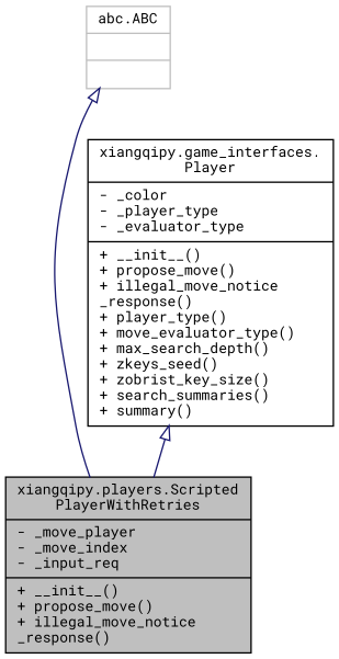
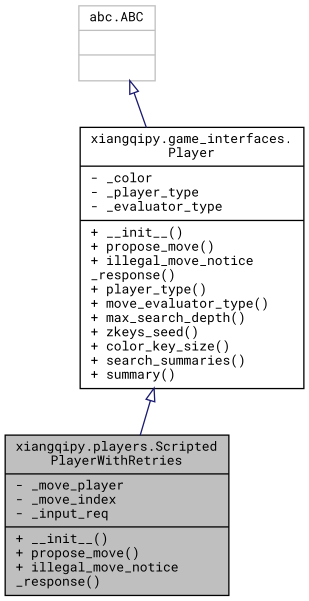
  digraph {
    fontname="Roboto Mono"
    node [color=black fillcolor=white fontname="Roboto Mono" fontsize=10 shape=record style=filled]
    edge [arrowtail=onormal color=midnightblue dir=back fontname="Roboto Mono" fontsize=10 labelfontname=Helvetica labelfontsize=10 style=solid]
    n1 [fillcolor=grey75 fontcolor=black height=0.2 label="{xiangqipy.players.Scripted\lPlayerWithRetries\n|- _move_player\l- _move_index\l- _input_req\l|+ __init__()\l+ propose_move()\l+ illegal_move_notice\l_response()\l}" width=0.4]
-   n2 [height=0.2 label="{xiangqipy.game_interfaces.\lPlayer\n|- _color\l- _player_type\l- _evaluator_type\l|+ __init__()\l+ propose_move()\l+ illegal_move_notice\l_response()\l+ player_type()\l+ move_evaluator_type()\l+ max_search_depth()\l+ zkeys_seed()\l+ zobrist_key_size()\l+ search_summaries()\l+ summary()\l}" width=0.4]
+   n2 [height=0.2 label="{xiangqipy.game_interfaces.\lPlayer\n|- _color\l- _player_type\l- _evaluator_type\l|+ __init__()\l+ propose_move()\l+ illegal_move_notice\l_response()\l+ player_type()\l+ move_evaluator_type()\l+ max_search_depth()\l+ zkeys_seed()\l+ color_key_size()\l+ search_summaries()\l+ summary()\l}" width=0.4]
    n3 [color=grey75 height=0.2 label="{abc.ABC\n||}" width=0.4]
    n2 -> n1
-   n3 -> n1
+   n3 -> n2
  }
